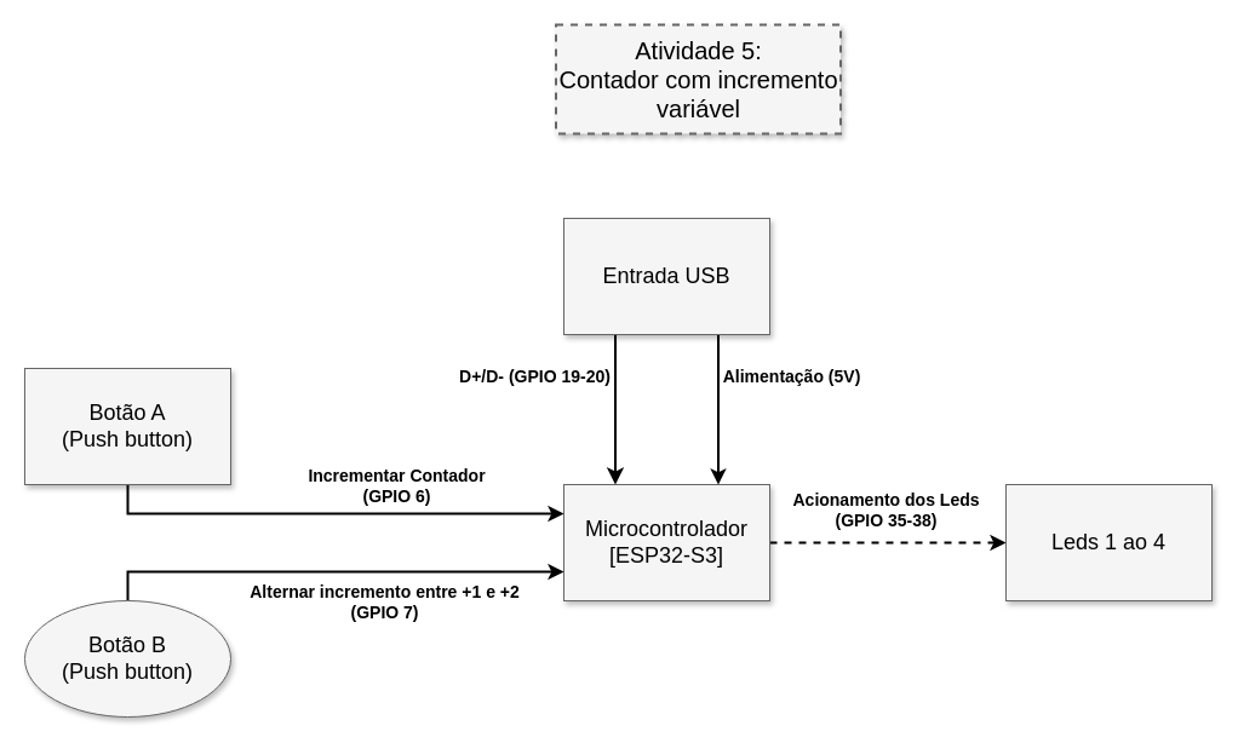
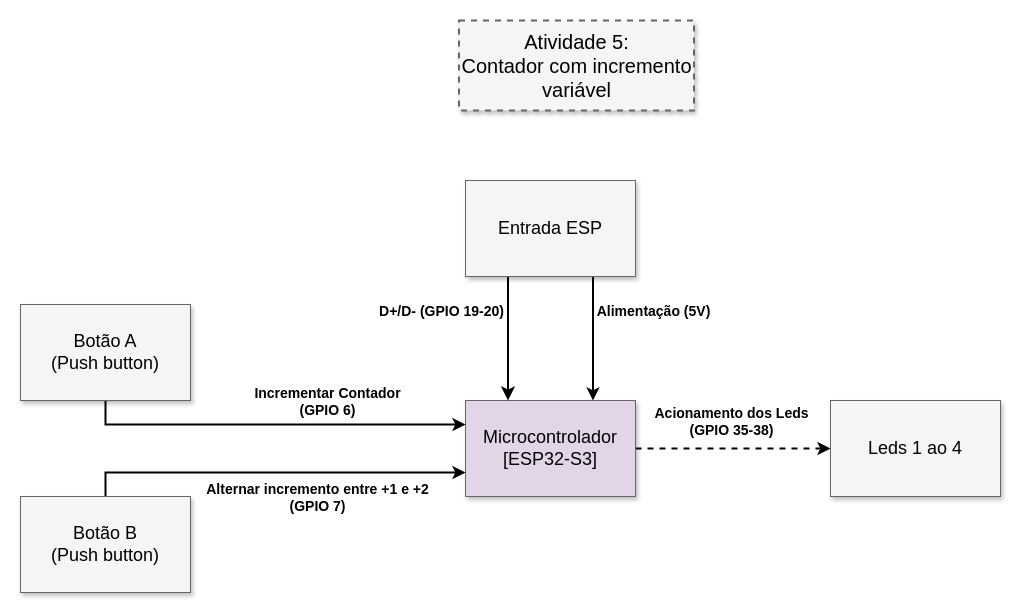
  <mxCell id="0" style=";html=1;" />
  <mxCell id="1" style=";html=1;" parent="0" />
  <mxCell id="2" value="Atividade 5:&lt;div&gt;Contador com incremento variável&lt;/div&gt;" style="whiteSpace=wrap;html=1;shadow=1;fontSize=20;fillColor=#f5f5f5;strokeColor=#666666;strokeWidth=2;dashed=1;" parent="1" vertex="1"><mxGeometry x="458.5" y="20" width="235" height="90" as="geometry" /></mxCell>
  <mxCell id="3" style="edgeStyle=orthogonalEdgeStyle;rounded=0;orthogonalLoop=1;jettySize=auto;html=1;exitX=1;exitY=0.5;exitDx=0;exitDy=0;endSize=7;startSize=7;strokeWidth=2;dashed=1;" parent="1" source="5" target="6" edge="1"><mxGeometry relative="1" as="geometry" /></mxCell>
  <mxCell id="4" value="&lt;div&gt;&lt;b style=&quot;&quot;&gt;&lt;font style=&quot;font-size: 14px;&quot;&gt;Acionamento dos Leds&lt;/font&gt;&lt;/b&gt;&lt;/div&gt;&lt;b style=&quot;&quot;&gt;&lt;font style=&quot;font-size: 14px;&quot;&gt;(GPIO 35-38)&lt;/font&gt;&lt;/b&gt;" style="edgeLabel;html=1;align=center;verticalAlign=middle;resizable=0;points=[];" parent="3" connectable="0" vertex="1"><mxGeometry x="0.052" y="1" relative="1" as="geometry"><mxPoint x="-8" y="-27" as="offset" /></mxGeometry></mxCell>
- <mxCell id="5" value="Microcontrolador&lt;div&gt;[ESP32-S3]&lt;/div&gt;" style="whiteSpace=wrap;html=1;shadow=1;fontSize=18;fillColor=#f5f5f5;strokeColor=#666666;" parent="1" vertex="1"><mxGeometry x="465" y="400" width="170" height="96" as="geometry" /></mxCell>
+ <mxCell id="5" value="Microcontrolador&lt;div&gt;[ESP32-S3]&lt;/div&gt;" style="whiteSpace=wrap;html=1;shadow=1;fontSize=18;fillColor=#e1d5e7;strokeColor=#666666;" parent="1" vertex="1"><mxGeometry x="465" y="400" width="170" height="96" as="geometry" /></mxCell>
  <mxCell id="6" value="&lt;div&gt;Leds 1 ao 4&lt;/div&gt;" style="whiteSpace=wrap;html=1;shadow=1;fontSize=18;fillColor=#f5f5f5;strokeColor=#666666;" parent="1" vertex="1"><mxGeometry x="830" y="400" width="170" height="96" as="geometry" /></mxCell>
  <mxCell id="7" style="edgeStyle=orthogonalEdgeStyle;rounded=0;orthogonalLoop=1;jettySize=auto;html=1;exitX=0.25;exitY=1;exitDx=0;exitDy=0;entryX=0.25;entryY=0;entryDx=0;entryDy=0;startSize=8;endSize=8;strokeWidth=2;" edge="1" parent="1" source="11" target="5"><mxGeometry relative="1" as="geometry"><Array as="points"><mxPoint x="508" y="290" /><mxPoint x="507" y="350" /></Array></mxGeometry></mxCell>
  <mxCell id="8" value="&lt;b&gt;&lt;font style=&quot;font-size: 14px;&quot;&gt;D+/D- (GPIO 19-20)&lt;/font&gt;&lt;/b&gt;" style="edgeLabel;html=1;align=center;verticalAlign=middle;resizable=0;points=[];fontFamily=Helvetica;fontSize=11;fontColor=default;labelBackgroundColor=default;fillColor=none;gradientColor=none;" vertex="1" connectable="0" parent="7"><mxGeometry x="-0.242" y="-4" relative="1" as="geometry"><mxPoint x="-63" y="-13" as="offset" /></mxGeometry></mxCell>
  <mxCell id="9" style="edgeStyle=orthogonalEdgeStyle;rounded=0;orthogonalLoop=1;jettySize=auto;html=1;exitX=0.75;exitY=1;exitDx=0;exitDy=0;entryX=0.75;entryY=0;entryDx=0;entryDy=0;strokeWidth=2;endSize=7;startSize=7;" edge="1" parent="1" source="11" target="5"><mxGeometry relative="1" as="geometry"><Array as="points"><mxPoint x="592" y="310" /><mxPoint x="592" y="310" /></Array></mxGeometry></mxCell>
  <mxCell id="10" value="&lt;span style=&quot;font-size: 14px;&quot;&gt;&lt;b&gt;Alimentação (5V)&lt;/b&gt;&lt;/span&gt;" style="edgeLabel;html=1;align=center;verticalAlign=middle;resizable=0;points=[];fontFamily=Helvetica;fontSize=11;fontColor=default;labelBackgroundColor=default;" vertex="1" connectable="0" parent="9"><mxGeometry x="-0.339" relative="1" as="geometry"><mxPoint x="60" y="-7" as="offset" /></mxGeometry></mxCell>
- <mxCell id="11" value="Entrada USB" style="whiteSpace=wrap;html=1;shadow=1;fontSize=18;fillColor=#f5f5f5;strokeColor=#666666;" vertex="1" parent="1"><mxGeometry x="465" y="180" width="170" height="96" as="geometry" /></mxCell>
+ <mxCell id="11" value="Entrada ESP" style="whiteSpace=wrap;html=1;shadow=1;fontSize=18;fillColor=#f5f5f5;strokeColor=#666666;" vertex="1" parent="1"><mxGeometry x="465" y="180" width="170" height="96" as="geometry" /></mxCell>
  <mxCell id="12" style="edgeStyle=orthogonalEdgeStyle;shape=connector;rounded=0;orthogonalLoop=1;jettySize=auto;html=1;exitX=0.5;exitY=1;exitDx=0;exitDy=0;entryX=0;entryY=0.25;entryDx=0;entryDy=0;strokeColor=default;strokeWidth=2;align=center;verticalAlign=middle;fontFamily=Helvetica;fontSize=11;fontColor=default;labelBackgroundColor=default;resizable=0;startSize=7;endArrow=classic;endSize=7;" edge="1" parent="1" source="14" target="5"><mxGeometry relative="1" as="geometry" /></mxCell>
  <mxCell id="13" value="&lt;font style=&quot;font-size: 14px;&quot;&gt;&lt;b&gt;Incrementar Contador&lt;/b&gt;&lt;/font&gt;&lt;div&gt;&lt;font style=&quot;font-size: 14px;&quot;&gt;&lt;b&gt;(GPIO 6)&lt;/b&gt;&lt;/font&gt;&lt;/div&gt;" style="edgeLabel;html=1;align=center;verticalAlign=middle;resizable=0;points=[];fontFamily=Helvetica;fontSize=11;fontColor=default;labelBackgroundColor=default;fillColor=none;gradientColor=none;" vertex="1" connectable="0" parent="12"><mxGeometry x="-0.073" y="1" relative="1" as="geometry"><mxPoint x="67" y="-23" as="offset" /></mxGeometry></mxCell>
  <mxCell id="14" value="&lt;div&gt;Botão A&lt;/div&gt;&lt;div&gt;(Push button)&lt;/div&gt;" style="whiteSpace=wrap;html=1;shadow=1;fontSize=18;fillColor=#f5f5f5;strokeColor=#666666;" vertex="1" parent="1"><mxGeometry x="20" y="304" width="170" height="96" as="geometry" /></mxCell>
  <mxCell id="15" style="edgeStyle=orthogonalEdgeStyle;shape=connector;rounded=0;orthogonalLoop=1;jettySize=auto;html=1;exitX=0.5;exitY=0;exitDx=0;exitDy=0;entryX=0;entryY=0.75;entryDx=0;entryDy=0;strokeColor=default;strokeWidth=2;align=center;verticalAlign=middle;fontFamily=Helvetica;fontSize=11;fontColor=default;labelBackgroundColor=default;resizable=0;startSize=7;endArrow=classic;endSize=7;" edge="1" parent="1" source="17" target="5"><mxGeometry relative="1" as="geometry" /></mxCell>
  <mxCell id="16" value="&lt;font style=&quot;font-size: 14px;&quot;&gt;&lt;b&gt;Alternar incremento entre +1 e +2&lt;/b&gt;&lt;/font&gt;&lt;div&gt;&lt;font style=&quot;font-size: 14px;&quot;&gt;&lt;b&gt;(GPIO 7)&lt;/b&gt;&lt;/font&gt;&lt;/div&gt;" style="edgeLabel;html=1;align=center;verticalAlign=middle;resizable=0;points=[];fontFamily=Helvetica;fontSize=11;fontColor=default;labelBackgroundColor=default;fillColor=none;gradientColor=none;" vertex="1" connectable="0" parent="15"><mxGeometry x="-0.069" y="1" relative="1" as="geometry"><mxPoint x="56" y="25" as="offset" /></mxGeometry></mxCell>
- <mxCell id="17" value="&lt;div&gt;Botão B&lt;/div&gt;&lt;div&gt;(Push button)&lt;/div&gt;" style="ellipse;whiteSpace=wrap;html=1;shadow=1;fontSize=18;fillColor=#f5f5f5;strokeColor=#666666;" vertex="1" parent="1"><mxGeometry x="20" y="496" width="170" height="96" as="geometry" /></mxCell>
+ <mxCell id="17" value="&lt;div&gt;Botão B&lt;/div&gt;&lt;div&gt;(Push button)&lt;/div&gt;" style="whiteSpace=wrap;html=1;shadow=1;fontSize=18;fillColor=#f5f5f5;strokeColor=#666666;" vertex="1" parent="1"><mxGeometry x="20" y="496" width="170" height="96" as="geometry" /></mxCell>
